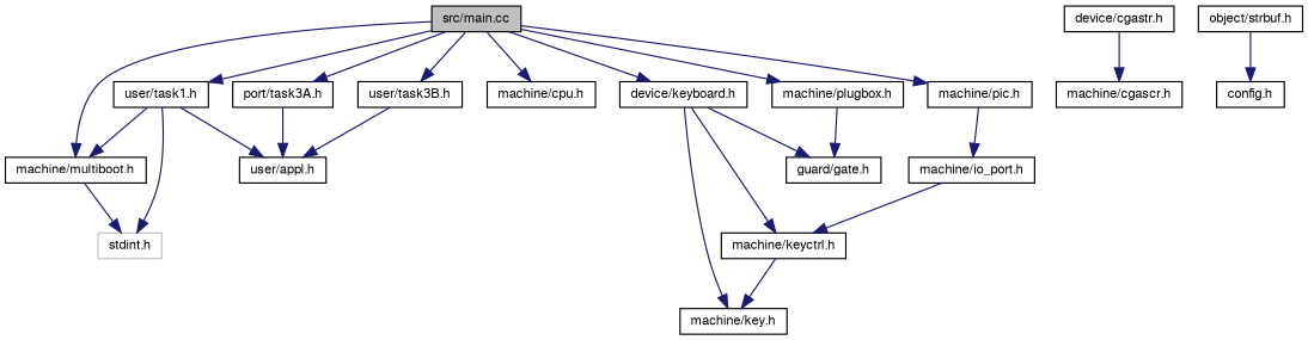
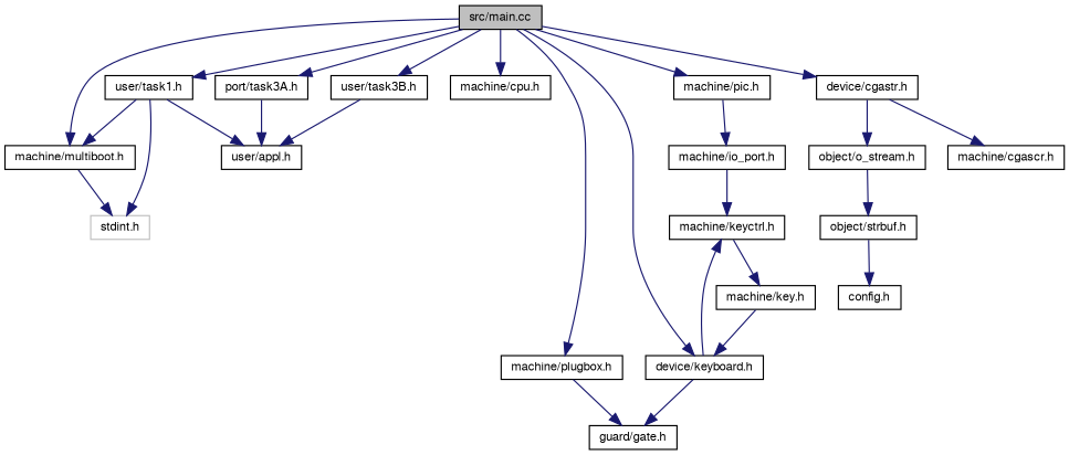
  digraph {
    node [color=black fontname=FreeSans fontsize=10 shape=record]
    edge [color=midnightblue fontname=FreeSans fontsize=10 labelfontname=FreeSans labelfontsize=10 style=solid]
    n1 [fillcolor=grey75 fontcolor=black height=0.2 label="src/main.cc" style=filled width=0.4]
    n2 [height=0.2 label="machine/multiboot.h" width=0.4]
    n3 [height=0.2 label="machine/cpu.h" width=0.4]
    n4 [height=0.2 label="machine/pic.h" width=0.4]
    n5 [height=0.2 label="machine/plugbox.h" width=0.4]
    n6 [height=0.2 label="device/keyboard.h" width=0.4]
    n7 [height=0.2 label="device/cgastr.h" width=0.4]
    n8 [height=0.2 label="user/task1.h" width=0.4]
    n9 [height=0.2 label="port/task3A.h" width=0.4]
    n10 [height=0.2 label="user/task3B.h" width=0.4]
    n11 [color=grey75 height=0.2 label="stdint.h" width=0.4]
    n12 [height=0.2 label="machine/io_port.h" width=0.4]
    n13 [height=0.2 label="guard/gate.h" width=0.4]
    n14 [height=0.2 label="machine/keyctrl.h" width=0.4]
    n15 [height=0.2 label="machine/key.h" width=0.4]
+   n16 [height=0.2 label="object/o_stream.h" width=0.4]
    n17 [height=0.2 label="machine/cgascr.h" width=0.4]
    n18 [height=0.2 label="user/appl.h" width=0.4]
    n19 [height=0.2 label="object/strbuf.h" width=0.4]
    n20 [height=0.2 label="config.h" width=0.4]
    n1 -> n2
    n1 -> n3
    n1 -> n4
    n1 -> n5
    n1 -> n6
+   n1 -> n7
    n1 -> n8
    n1 -> n9
    n1 -> n10
    n2 -> n11
    n4 -> n12
    n5 -> n13
    n6 -> n13
    n6 -> n14
-   n6 -> n15
+   n15 -> n6
+   n7 -> n16
    n7 -> n17
    n8 -> n2
    n8 -> n11
    n8 -> n18
    n9 -> n18
    n10 -> n18
    n12 -> n14
    n14 -> n15
+   n16 -> n19
    n19 -> n20
  }
